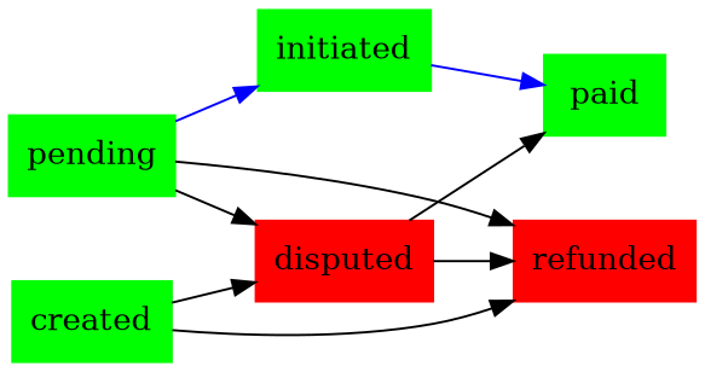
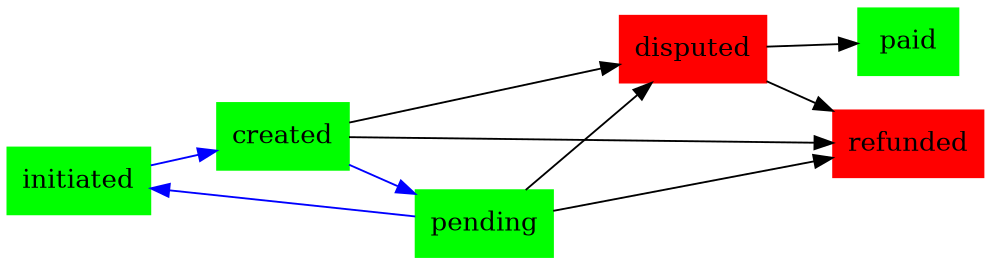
  digraph {
    rankdir=LR
    node [color=green shape=record style=filled]
    initiated
    created
    pending
    paid
    disputed [color=red]
    refunded [color=red]
    subgraph sub_1 {
      initiated
      created
      pending
      paid
    }
    subgraph sub_2 {
      disputed
      refunded
    }
-   initiated -> paid [color=blue]
+   initiated -> created [color=blue]
+   created -> pending [color=blue]
    created -> disputed
    created -> refunded
    pending -> initiated [color=blue]
    pending -> disputed
    pending -> refunded
    disputed -> paid
    disputed -> refunded
  }
